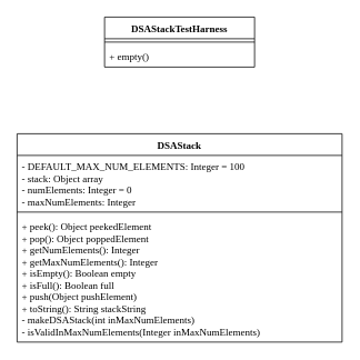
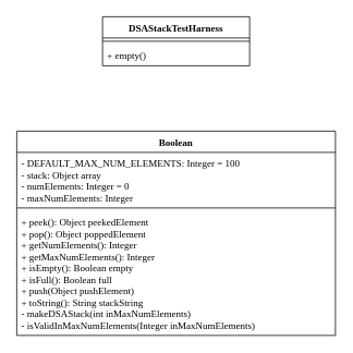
  <mxCell id="0" />
  <mxCell id="1" parent="0" />
- <mxCell id="2" value="DSAStack" style="swimlane;fontStyle=1;align=center;verticalAlign=top;childLayout=stackLayout;horizontal=1;startSize=26;horizontalStack=0;resizeParent=1;resizeParentMax=0;resizeLast=0;collapsible=1;marginBottom=0;fontFamily=Fira Code;labelBackgroundColor=none;swimlaneFillColor=#ffffff;" parent="1" vertex="1"><mxGeometry x="20" y="160" width="390" height="250" as="geometry"><mxRectangle x="610" y="314" width="90" height="26" as="alternateBounds" /></mxGeometry></mxCell>
+ <mxCell id="2" value="Boolean" style="swimlane;fontStyle=1;align=center;verticalAlign=top;childLayout=stackLayout;horizontal=1;startSize=26;horizontalStack=0;resizeParent=1;resizeParentMax=0;resizeLast=0;collapsible=1;marginBottom=0;fontFamily=Fira Code;labelBackgroundColor=none;swimlaneFillColor=#ffffff;" parent="1" vertex="1"><mxGeometry x="20" y="160" width="390" height="250" as="geometry"><mxRectangle x="610" y="314" width="90" height="26" as="alternateBounds" /></mxGeometry></mxCell>
  <mxCell id="3" value="- DEFAULT_MAX_NUM_ELEMENTS: Integer = 100&#10;- stack: Object array&#10;- numElements: Integer = 0&#10;- maxNumElements: Integer" style="text;strokeColor=none;fillColor=none;align=left;verticalAlign=top;spacingLeft=4;spacingRight=4;overflow=hidden;rotatable=0;points=[[0,0.5],[1,0.5]];portConstraint=eastwest;fontFamily=Fira Code;" parent="2" vertex="1"><mxGeometry y="26" width="390" height="64" as="geometry" /></mxCell>
  <mxCell id="4" value="" style="line;strokeWidth=1;fillColor=none;align=left;verticalAlign=middle;spacingTop=-1;spacingLeft=3;spacingRight=3;rotatable=0;labelPosition=right;points=[];portConstraint=eastwest;" parent="2" vertex="1"><mxGeometry y="90" width="390" height="8" as="geometry" /></mxCell>
  <mxCell id="5" value="+ peek(): Object peekedElement&#10;+ pop(): Object poppedElement&#10;+ getNumElements(): Integer&#10;+ getMaxNumElements(): Integer&#10;+ isEmpty(): Boolean empty&#10;+ isFull(): Boolean full&#10;+ push(Object pushElement)&#10;+ toString(): String stackString&#10;- makeDSAStack(int inMaxNumElements)&#10;- isValidInMaxNumElements(Integer inMaxNumElements)" style="text;strokeColor=none;fillColor=none;align=left;verticalAlign=top;spacingLeft=4;spacingRight=4;overflow=hidden;rotatable=0;points=[[0,0.5],[1,0.5]];portConstraint=eastwest;fontFamily=Fira Code;" parent="2" vertex="1"><mxGeometry y="98" width="390" height="152" as="geometry" /></mxCell>
  <mxCell id="6" value="DSAStackTestHarness" style="swimlane;fontStyle=1;align=center;verticalAlign=top;childLayout=stackLayout;horizontal=1;startSize=26;horizontalStack=0;resizeParent=1;resizeParentMax=0;resizeLast=0;collapsible=1;marginBottom=0;fontFamily=Fira Code;labelBackgroundColor=none;swimlaneFillColor=#ffffff;" parent="1" vertex="1"><mxGeometry x="125" y="20" width="180" height="60" as="geometry"><mxRectangle x="610" y="314" width="90" height="26" as="alternateBounds" /></mxGeometry></mxCell>
  <mxCell id="7" value="" style="line;strokeWidth=1;fillColor=none;align=left;verticalAlign=middle;spacingTop=-1;spacingLeft=3;spacingRight=3;rotatable=0;labelPosition=right;points=[];portConstraint=eastwest;" parent="6" vertex="1"><mxGeometry y="26" width="180" height="8" as="geometry" /></mxCell>
  <mxCell id="8" value="+ empty()" style="text;strokeColor=none;fillColor=none;align=left;verticalAlign=top;spacingLeft=4;spacingRight=4;overflow=hidden;rotatable=0;points=[[0,0.5],[1,0.5]];portConstraint=eastwest;fontFamily=Fira Code;" parent="6" vertex="1"><mxGeometry y="34" width="180" height="26" as="geometry" /></mxCell>
